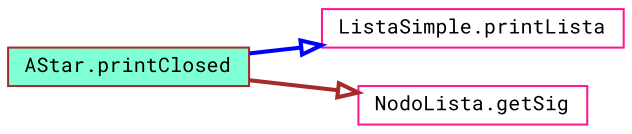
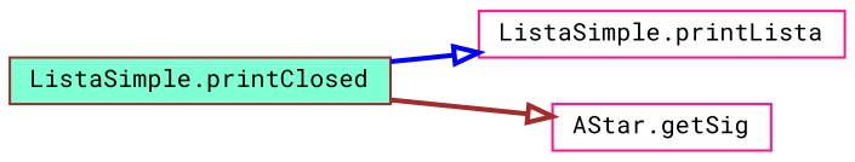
  digraph {
    fontname="Roboto Mono"
    rankdir=LR
    node [color=deeppink fillcolor=white fontname="Roboto Mono" fontsize=10 shape=record style=filled]
    edge [arrowhead=onormal fontname="Roboto Mono" fontsize=10 labelfontname=Helvetica labelfontsize=10 style=bold]
-   n1 [color=brown fillcolor=aquamarine fontcolor=black height=0.2 label="AStar.printClosed" width=0.4]
+   n1 [color=brown fillcolor=aquamarine fontcolor=black height=0.2 label="ListaSimple.printClosed" width=0.4]
    n2 [height=0.2 label="ListaSimple.printLista" width=0.4]
-   n3 [height=0.2 label="NodoLista.getSig" width=0.4]
+   n3 [height=0.2 label="AStar.getSig" width=0.4]
    n1 -> n2 [color=blue]
    n1 -> n3 [color=brown]
  }
